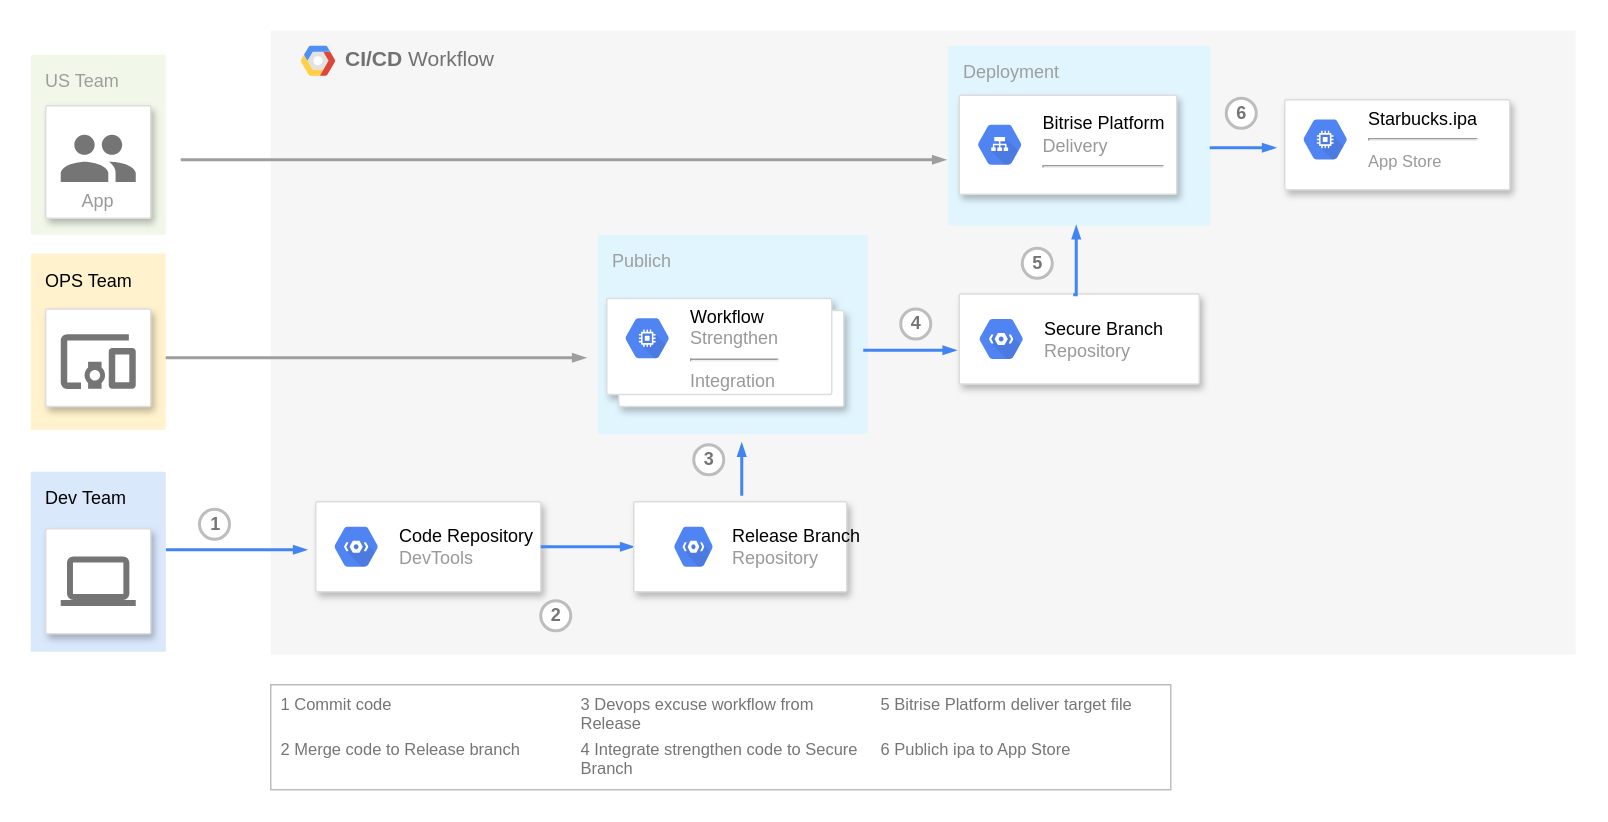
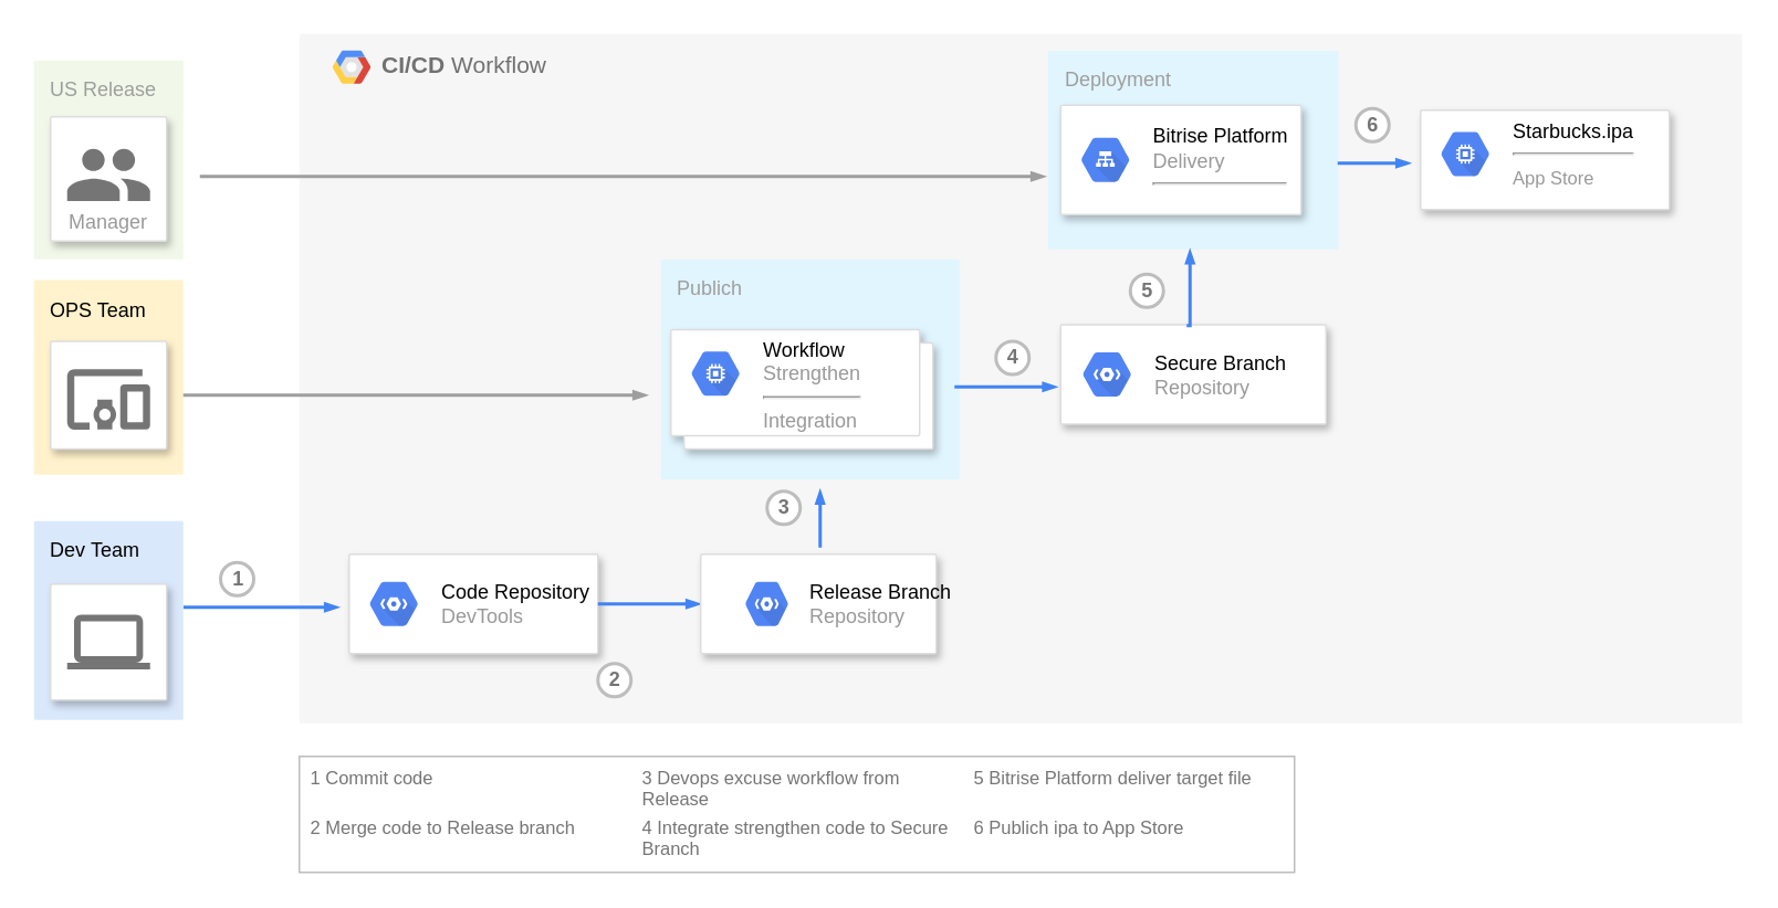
  <mxCell id="0" />
  <mxCell id="1" parent="0" />
  <mxCell id="2" value="&lt;b&gt;CI/CD&lt;/b&gt;&amp;nbsp;Workflow" style="fillColor=#F6F6F6;strokeColor=none;shadow=0;gradientColor=none;fontSize=14;align=left;spacing=10;fontColor=#717171;9E9E9E;verticalAlign=top;spacingTop=-4;fontStyle=0;spacingLeft=40;html=1;container=0;" parent="1" vertex="1"><mxGeometry x="180" y="20" width="870" height="416" as="geometry" /></mxCell>
- <mxCell id="3" value="US Team" style="rounded=1;absoluteArcSize=1;arcSize=2;html=1;strokeColor=none;gradientColor=none;shadow=0;dashed=0;strokeColor=none;fontSize=12;fontColor=#9E9E9E;align=left;verticalAlign=top;spacing=10;spacingTop=-4;fillColor=#F1F8E9;" parent="1" vertex="1"><mxGeometry x="20" y="36" width="90" height="120" as="geometry" /></mxCell>
+ <mxCell id="3" value="US Release" style="rounded=1;absoluteArcSize=1;arcSize=2;html=1;strokeColor=none;gradientColor=none;shadow=0;dashed=0;strokeColor=none;fontSize=12;fontColor=#9E9E9E;align=left;verticalAlign=top;spacing=10;spacingTop=-4;fillColor=#F1F8E9;" parent="1" vertex="1"><mxGeometry x="20" y="36" width="90" height="120" as="geometry" /></mxCell>
  <mxCell id="4" style="edgeStyle=orthogonalEdgeStyle;rounded=0;html=1;labelBackgroundColor=none;startFill=1;startSize=4;endArrow=blockThin;endFill=1;endSize=4;jettySize=auto;orthogonalLoop=1;strokeColor=#4284F3;strokeWidth=2;fontSize=12;fontColor=#000000;align=center;dashed=0;" parent="1" source="5" edge="1"><mxGeometry relative="1" as="geometry"><mxPoint x="204" y="366" as="targetPoint" /><Array as="points"><mxPoint x="150" y="366" /><mxPoint x="150" y="366" /></Array></mxGeometry></mxCell>
  <mxCell id="5" value="Dev&amp;nbsp;Team" style="rounded=1;absoluteArcSize=1;arcSize=2;html=1;strokeColor=#6c8ebf;shadow=0;dashed=0;strokeColor=none;fontSize=12;align=left;verticalAlign=top;spacing=10;spacingTop=-4;fillColor=#dae8fc;" parent="1" vertex="1"><mxGeometry x="20" y="314" width="90" height="120" as="geometry" /></mxCell>
  <mxCell id="6" value="" style="strokeColor=#dddddd;fillColor=#ffffff;shadow=1;strokeWidth=1;rounded=1;absoluteArcSize=1;arcSize=2;labelPosition=center;verticalLabelPosition=middle;align=center;verticalAlign=bottom;spacingLeft=0;fontColor=#999999;fontSize=12;whiteSpace=wrap;spacingBottom=2;html=1;" parent="1" vertex="1"><mxGeometry x="30" y="352" width="70" height="70" as="geometry" /></mxCell>
  <mxCell id="7" value="" style="dashed=0;connectable=0;html=1;fillColor=#757575;strokeColor=none;shape=mxgraph.gcp2.laptop;part=1;" parent="6" vertex="1"><mxGeometry x="0.5" width="50" height="33" relative="1" as="geometry"><mxPoint x="-25" y="18.5" as="offset" /></mxGeometry></mxCell>
  <mxCell id="8" style="edgeStyle=orthogonalEdgeStyle;rounded=0;html=1;labelBackgroundColor=none;startFill=1;startSize=4;endArrow=blockThin;endFill=1;endSize=4;jettySize=auto;orthogonalLoop=1;strokeColor=#9E9E9E;strokeWidth=2;fontSize=12;fontColor=#000000;align=center;dashed=0;" parent="1" edge="1"><mxGeometry relative="1" as="geometry"><mxPoint x="120" y="106" as="sourcePoint" /><mxPoint x="630" y="106" as="targetPoint" /><Array as="points"><mxPoint x="510" y="106" /><mxPoint x="510" y="106" /></Array></mxGeometry></mxCell>
  <mxCell id="9" style="edgeStyle=orthogonalEdgeStyle;rounded=0;html=1;labelBackgroundColor=none;startFill=1;startSize=4;endArrow=blockThin;endFill=1;endSize=4;jettySize=auto;orthogonalLoop=1;strokeColor=#9E9E9E;strokeWidth=2;fontSize=12;fontColor=#000000;align=center;dashed=0;" parent="1" source="24" edge="1"><mxGeometry relative="1" as="geometry"><mxPoint x="390" y="238" as="targetPoint" /></mxGeometry></mxCell>
  <mxCell id="10" value="1" style="shape=ellipse;fillColor=#ffffff;strokeColor=#BDBDBD;strokeWidth=2;shadow=0;gradientColor=none;fontColor=#757575;align=center;html=1;fontStyle=1;spacingTop=-1;" parent="1" vertex="1"><mxGeometry x="132.5" y="339" width="20" height="20" as="geometry" /></mxCell>
  <mxCell id="11" value="4" style="shape=ellipse;fillColor=#ffffff;strokeColor=#BDBDBD;strokeWidth=2;shadow=0;gradientColor=none;fontColor=#757575;align=center;html=1;fontStyle=1;spacingTop=-1;" parent="1" vertex="1"><mxGeometry x="600" y="205.5" width="20" height="20" as="geometry" /></mxCell>
  <mxCell id="12" value="5" style="shape=ellipse;fillColor=#ffffff;strokeColor=#BDBDBD;strokeWidth=2;shadow=0;gradientColor=none;fontColor=#757575;align=center;html=1;fontStyle=1;spacingTop=-1;" parent="1" vertex="1"><mxGeometry x="681" y="165" width="20" height="20" as="geometry" /></mxCell>
  <mxCell id="13" value="6" style="shape=ellipse;fillColor=#ffffff;strokeColor=#BDBDBD;strokeWidth=2;shadow=0;gradientColor=none;fontColor=#757575;align=center;html=1;fontStyle=1;spacingTop=-1;" parent="1" vertex="1"><mxGeometry x="817" y="65" width="20" height="20" as="geometry" /></mxCell>
  <mxCell id="14" value="" style="fillColor=#ffffff;strokeColor=#BDBDBD;strokeWidth=1;shadow=0;gradientColor=none;fontSize=10;fontColor=#9E9E9E;align=center;html=1;" parent="1" vertex="1"><mxGeometry x="180" y="456" width="600" height="70" as="geometry" /></mxCell>
  <mxCell id="15" value="1 Commit code" style="strokeColor=none;fillColor=none;fontColor=#757575;align=left;html=1;fontStyle=0;spacingLeft=5;fontSize=11;verticalAlign=top;whiteSpace=wrap;spacingRight=5;" parent="14" vertex="1"><mxGeometry width="200" height="30" relative="1" as="geometry" /></mxCell>
  <mxCell id="16" value="2 Merge code to Release branch" style="strokeColor=none;fillColor=none;fontColor=#757575;align=left;html=1;fontStyle=0;spacingLeft=5;fontSize=11;verticalAlign=top;whiteSpace=wrap;spacingRight=5;" parent="14" vertex="1"><mxGeometry width="200" height="30" relative="1" as="geometry"><mxPoint y="30" as="offset" /></mxGeometry></mxCell>
  <mxCell id="17" value="3 Devops excuse workflow from Release" style="strokeColor=none;fillColor=none;fontColor=#757575;align=left;html=1;fontStyle=0;spacingLeft=5;fontSize=11;verticalAlign=top;whiteSpace=wrap;spacingRight=5;" parent="14" vertex="1"><mxGeometry width="200" height="30" relative="1" as="geometry"><mxPoint x="200" as="offset" /></mxGeometry></mxCell>
  <mxCell id="18" value="4 Integrate strengthen code to Secure Branch" style="strokeColor=none;fillColor=none;fontColor=#757575;align=left;html=1;fontStyle=0;spacingLeft=5;fontSize=11;verticalAlign=top;whiteSpace=wrap;spacingRight=5;" parent="14" vertex="1"><mxGeometry width="200" height="30" relative="1" as="geometry"><mxPoint x="200" y="30" as="offset" /></mxGeometry></mxCell>
  <mxCell id="19" value="5 Bitrise Platform deliver target file&amp;nbsp;" style="strokeColor=none;fillColor=none;fontColor=#757575;align=left;html=1;fontStyle=0;spacingLeft=5;fontSize=11;verticalAlign=top;whiteSpace=wrap;spacingRight=5;" parent="14" vertex="1"><mxGeometry width="200" height="30" relative="1" as="geometry"><mxPoint x="400" as="offset" /></mxGeometry></mxCell>
  <mxCell id="20" value="6 Publich ipa to App Store" style="strokeColor=none;fillColor=none;fontColor=#757575;align=left;html=1;fontStyle=0;spacingLeft=5;fontSize=11;verticalAlign=top;whiteSpace=wrap;spacingRight=5;" parent="14" vertex="1"><mxGeometry width="200" height="30" relative="1" as="geometry"><mxPoint x="400" y="30" as="offset" /></mxGeometry></mxCell>
  <mxCell id="21" value="OPS Team" style="rounded=1;absoluteArcSize=1;arcSize=2;html=1;strokeColor=#d6b656;shadow=0;dashed=0;strokeColor=none;fontSize=12;align=left;verticalAlign=top;spacing=10;spacingTop=-4;fillColor=#fff2cc;" vertex="1" parent="1"><mxGeometry x="20" y="168.5" width="90" height="117.5" as="geometry" /></mxCell>
- <mxCell id="22" value="App" style="strokeColor=#dddddd;shadow=1;strokeWidth=1;rounded=1;absoluteArcSize=1;arcSize=2;labelPosition=center;verticalLabelPosition=middle;align=center;verticalAlign=bottom;spacingLeft=0;fontColor=#999999;fontSize=12;whiteSpace=wrap;spacingBottom=2;" vertex="1" parent="1"><mxGeometry x="30" y="70" width="70" height="75" as="geometry" /></mxCell>
+ <mxCell id="22" value="Manager" style="strokeColor=#dddddd;shadow=1;strokeWidth=1;rounded=1;absoluteArcSize=1;arcSize=2;labelPosition=center;verticalLabelPosition=middle;align=center;verticalAlign=bottom;spacingLeft=0;fontColor=#999999;fontSize=12;whiteSpace=wrap;spacingBottom=2;" vertex="1" parent="1"><mxGeometry x="30" y="70" width="70" height="75" as="geometry" /></mxCell>
  <mxCell id="23" value="" style="sketch=0;dashed=0;connectable=0;html=1;fillColor=#757575;strokeColor=none;shape=mxgraph.gcp2.users;part=1;" vertex="1" parent="22"><mxGeometry x="0.5" width="50" height="31.5" relative="1" as="geometry"><mxPoint x="-25" y="19.25" as="offset" /></mxGeometry></mxCell>
  <mxCell id="24" value="" style="strokeColor=#dddddd;fillColor=#ffffff;shadow=1;strokeWidth=1;rounded=1;absoluteArcSize=1;arcSize=2;labelPosition=center;verticalLabelPosition=middle;align=center;verticalAlign=bottom;spacingLeft=0;fontColor=#999999;fontSize=12;whiteSpace=wrap;spacingBottom=2;html=1;" parent="1" vertex="1"><mxGeometry x="30" y="205.5" width="70" height="65" as="geometry" /></mxCell>
  <mxCell id="25" value="" style="dashed=0;connectable=0;html=1;fillColor=#757575;strokeColor=none;shape=mxgraph.gcp2.mobile_devices;part=1;" parent="24" vertex="1"><mxGeometry x="0.5" width="50" height="36.5" relative="1" as="geometry"><mxPoint x="-25" y="16.75" as="offset" /></mxGeometry></mxCell>
  <mxCell id="26" value="Deployment" style="rounded=1;absoluteArcSize=1;arcSize=2;html=1;strokeColor=none;gradientColor=none;shadow=0;dashed=0;strokeColor=none;fontSize=12;fontColor=#9E9E9E;align=left;verticalAlign=top;spacing=10;spacingTop=-4;fillColor=#E1F5FE;" parent="1" vertex="1"><mxGeometry x="631.5" y="30" width="175" height="120" as="geometry" /></mxCell>
  <mxCell id="27" value="" style="shape=mxgraph.gcp2.google_cloud_platform;fillColor=#F6F6F6;strokeColor=none;shadow=0;gradientColor=none;" parent="1" vertex="1"><mxGeometry x="200" y="30" width="23" height="20" as="geometry"><mxPoint x="20" y="10" as="offset" /></mxGeometry></mxCell>
  <mxCell id="28" value="" style="strokeColor=#dddddd;fillColor=#ffffff;shadow=1;strokeWidth=1;rounded=1;absoluteArcSize=1;arcSize=2;fontSize=10;fontColor=#9E9E9E;align=center;html=1;" parent="1" vertex="1"><mxGeometry x="639" y="63" width="145" height="66" as="geometry" /></mxCell>
  <mxCell id="29" value="&lt;font color=&quot;#000000&quot;&gt;Bitrise Platform&lt;/font&gt;&lt;br&gt;Delivery&lt;br&gt;&lt;hr&gt;" style="dashed=0;connectable=0;html=1;fillColor=#5184F3;strokeColor=none;shape=mxgraph.gcp2.hexIcon;prIcon=cloud_load_balancing;part=1;labelPosition=right;verticalLabelPosition=middle;align=left;verticalAlign=middle;spacingLeft=5;fontColor=#999999;fontSize=12;" parent="28" vertex="1"><mxGeometry y="0.5" width="44" height="39" relative="1" as="geometry"><mxPoint x="5" y="-19.5" as="offset" /></mxGeometry></mxCell>
  <mxCell id="30" value="" style="strokeColor=#dddddd;fillColor=#ffffff;shadow=1;strokeWidth=1;rounded=1;absoluteArcSize=1;arcSize=2;fontSize=10;fontColor=#9E9E9E;align=center;html=1;" parent="1" vertex="1"><mxGeometry x="856" y="66" width="150" height="60" as="geometry" /></mxCell>
  <mxCell id="31" value="&lt;font color=&quot;#000000&quot;&gt;&lt;span style=&quot;caret-color: rgb(0, 0, 0);&quot;&gt;Starbucks.ipa&lt;/span&gt;&lt;/font&gt;&lt;br&gt;&lt;hr&gt;&lt;span style=&quot;font-size: 11px;&quot;&gt;App Store&lt;br&gt;&lt;/span&gt;" style="dashed=0;connectable=0;html=1;fillColor=#5184F3;strokeColor=none;shape=mxgraph.gcp2.hexIcon;prIcon=compute_engine;part=1;labelPosition=right;verticalLabelPosition=middle;align=left;verticalAlign=top;spacingLeft=5;fontColor=#999999;fontSize=12;spacingTop=-8;" parent="30" vertex="1"><mxGeometry width="44" height="39" relative="1" as="geometry"><mxPoint x="5" y="7" as="offset" /></mxGeometry></mxCell>
  <mxCell id="32" value="" style="strokeColor=#dddddd;fillColor=#ffffff;shadow=1;strokeWidth=1;rounded=1;absoluteArcSize=1;arcSize=2;fontSize=10;fontColor=#9E9E9E;align=center;html=1;" parent="1" vertex="1"><mxGeometry x="210" y="334" width="150" height="60" as="geometry" /></mxCell>
  <mxCell id="33" value="&lt;font color=&quot;#000000&quot;&gt;Code Repository&lt;/font&gt;&lt;br&gt;DevTools" style="dashed=0;connectable=0;html=1;fillColor=#5184F3;strokeColor=none;shape=mxgraph.gcp2.hexIcon;prIcon=cloud_tools_for_powershell;part=1;labelPosition=right;verticalLabelPosition=middle;align=left;verticalAlign=middle;spacingLeft=5;fontColor=#999999;fontSize=12;" parent="32" vertex="1"><mxGeometry y="0.5" width="44" height="39" relative="1" as="geometry"><mxPoint x="5" y="-19.5" as="offset" /></mxGeometry></mxCell>
  <mxCell id="34" style="edgeStyle=orthogonalEdgeStyle;rounded=0;html=1;labelBackgroundColor=none;startFill=1;startSize=4;endArrow=blockThin;endFill=1;endSize=4;jettySize=auto;orthogonalLoop=1;strokeColor=#4284F3;strokeWidth=2;fontSize=12;fontColor=#000000;align=center;dashed=0;" parent="1" source="32" target="41" edge="1"><mxGeometry relative="1" as="geometry" /></mxCell>
  <mxCell id="35" value="3" style="shape=ellipse;fillColor=#ffffff;strokeColor=#BDBDBD;strokeWidth=2;shadow=0;gradientColor=none;fontColor=#757575;align=center;html=1;fontStyle=1;spacingTop=-1;" parent="1" vertex="1"><mxGeometry x="462" y="296" width="20" height="20" as="geometry" /></mxCell>
  <mxCell id="36" value="2" style="shape=ellipse;fillColor=#ffffff;strokeColor=#BDBDBD;strokeWidth=2;shadow=0;gradientColor=none;fontColor=#757575;align=center;html=1;fontStyle=1;spacingTop=-1;" parent="1" vertex="1"><mxGeometry x="360" y="400" width="20" height="20" as="geometry" /></mxCell>
  <mxCell id="37" value="" style="group" vertex="1" connectable="0" parent="1"><mxGeometry x="639" y="195.5" width="160" height="60" as="geometry" /></mxCell>
  <mxCell id="38" value="" style="strokeColor=#dddddd;fillColor=#ffffff;shadow=1;strokeWidth=1;rounded=1;absoluteArcSize=1;arcSize=2;fontSize=10;fontColor=#9E9E9E;align=center;html=1;" vertex="1" parent="37"><mxGeometry width="160" height="60" as="geometry" /></mxCell>
  <mxCell id="39" value="&lt;font color=&quot;#000000&quot;&gt;Secure Branch&lt;/font&gt;&lt;br&gt;Repository" style="dashed=0;connectable=0;html=1;fillColor=#5184F3;strokeColor=none;shape=mxgraph.gcp2.hexIcon;prIcon=cloud_tools_for_powershell;part=1;labelPosition=right;verticalLabelPosition=middle;align=left;verticalAlign=middle;spacingLeft=5;fontColor=#999999;fontSize=12;" vertex="1" parent="37"><mxGeometry x="6" y="10.5" width="44" height="39" as="geometry" /></mxCell>
  <mxCell id="40" value="" style="group" vertex="1" connectable="0" parent="1"><mxGeometry x="422" y="334" width="142" height="60" as="geometry" /></mxCell>
  <mxCell id="41" value="" style="strokeColor=#dddddd;fillColor=#ffffff;shadow=1;strokeWidth=1;rounded=1;absoluteArcSize=1;arcSize=2;fontSize=10;fontColor=#9E9E9E;align=center;html=1;" parent="40" vertex="1"><mxGeometry width="142" height="60" as="geometry" /></mxCell>
  <mxCell id="42" value="&lt;font color=&quot;#000000&quot;&gt;Release Branch&lt;/font&gt;&lt;br&gt;Repository" style="dashed=0;connectable=0;html=1;fillColor=#5184F3;strokeColor=none;shape=mxgraph.gcp2.hexIcon;prIcon=cloud_tools_for_powershell;part=1;labelPosition=right;verticalLabelPosition=middle;align=left;verticalAlign=middle;spacingLeft=5;fontColor=#999999;fontSize=12;" vertex="1" parent="40"><mxGeometry x="20.325" y="10.5" width="39.05" height="39" as="geometry" /></mxCell>
  <mxCell id="43" value="" style="group" vertex="1" connectable="0" parent="1"><mxGeometry x="394" y="156" width="180" height="133" as="geometry" /></mxCell>
  <mxCell id="44" value="Publich" style="rounded=1;absoluteArcSize=1;arcSize=2;html=1;strokeColor=none;gradientColor=none;shadow=0;dashed=0;strokeColor=none;fontSize=12;fontColor=#9E9E9E;align=left;verticalAlign=top;spacing=10;spacingTop=-4;fillColor=#E1F5FE;" parent="43" vertex="1"><mxGeometry x="4" width="180" height="133" as="geometry" /></mxCell>
  <mxCell id="45" value="" style="shape=mxgraph.gcp2.doubleRect;strokeColor=#dddddd;fillColor=#ffffff;shadow=1;strokeWidth=1;fontSize=10;fontColor=#9E9E9E;align=center;html=1;" parent="43" vertex="1"><mxGeometry x="10" y="42.486" width="158" height="72.042" as="geometry" /></mxCell>
  <mxCell id="46" value="&lt;font color=&quot;#000000&quot;&gt;&lt;span style=&quot;caret-color: rgb(0, 0, 0);&quot;&gt;Workflow&lt;/span&gt;&lt;/font&gt;&lt;br&gt;Strengthen&lt;br&gt;&lt;hr&gt;Integration" style="dashed=0;connectable=0;html=1;fillColor=#5184F3;strokeColor=none;shape=mxgraph.gcp2.hexIcon;prIcon=compute_engine;part=1;labelPosition=right;verticalLabelPosition=middle;align=left;verticalAlign=top;spacingLeft=5;fontColor=#999999;fontSize=12;spacingTop=-8;" parent="45" vertex="1"><mxGeometry width="44" height="39" relative="1" as="geometry"><mxPoint x="5" y="7" as="offset" /></mxGeometry></mxCell>
  <mxCell id="47" style="edgeStyle=orthogonalEdgeStyle;rounded=0;html=1;labelBackgroundColor=none;startFill=1;startSize=4;endArrow=blockThin;endFill=1;endSize=4;jettySize=auto;orthogonalLoop=1;strokeColor=#4284F3;strokeWidth=2;fontSize=12;fontColor=#000000;align=center;dashed=0;" edge="1" parent="1"><mxGeometry relative="1" as="geometry"><mxPoint x="575" y="233" as="sourcePoint" /><mxPoint x="637" y="233" as="targetPoint" /></mxGeometry></mxCell>
  <mxCell id="48" style="edgeStyle=orthogonalEdgeStyle;rounded=0;html=1;labelBackgroundColor=none;startFill=1;startSize=4;endArrow=blockThin;endFill=1;endSize=4;jettySize=auto;orthogonalLoop=1;strokeColor=#4284F3;strokeWidth=2;fontSize=12;fontColor=#000000;align=center;dashed=0;" edge="1" parent="1"><mxGeometry relative="1" as="geometry"><mxPoint x="715" y="196" as="sourcePoint" /><mxPoint x="717" y="150" as="targetPoint" /><Array as="points"><mxPoint x="717" y="196" /></Array></mxGeometry></mxCell>
  <mxCell id="49" style="edgeStyle=orthogonalEdgeStyle;rounded=0;html=1;labelBackgroundColor=none;startFill=1;startSize=4;endArrow=blockThin;endFill=1;endSize=4;jettySize=auto;orthogonalLoop=1;strokeColor=#4284F3;strokeWidth=2;fontSize=12;fontColor=#000000;align=center;dashed=0;exitX=0.997;exitY=0.567;exitDx=0;exitDy=0;exitPerimeter=0;" edge="1" parent="1" source="26"><mxGeometry relative="1" as="geometry"><mxPoint x="612" y="394" as="sourcePoint" /><mxPoint x="850" y="98" as="targetPoint" /></mxGeometry></mxCell>
  <mxCell id="50" style="edgeStyle=orthogonalEdgeStyle;rounded=0;html=1;labelBackgroundColor=none;startFill=1;startSize=4;endArrow=blockThin;endFill=1;endSize=4;jettySize=auto;orthogonalLoop=1;strokeColor=#4284F3;strokeWidth=2;fontSize=12;fontColor=#000000;align=center;dashed=0;entryX=0.561;entryY=1.015;entryDx=0;entryDy=0;entryPerimeter=0;" edge="1" parent="1"><mxGeometry relative="1" as="geometry"><mxPoint x="494" y="330" as="sourcePoint" /><mxPoint x="493.98" y="294.995" as="targetPoint" /></mxGeometry></mxCell>
